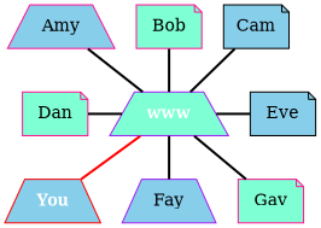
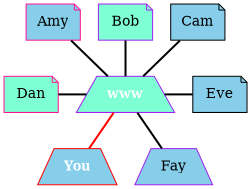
  graph {
    node [color=deeppink fillcolor=skyblue shape=note style=filled]
    edge [style=bold]
-   n1 [label=Amy shape=trapezium]
-   n2 [fillcolor=aquamarine label=Bob]
+   n1 [label=Amy]
+   n2 [color=purple fillcolor=aquamarine label=Bob]
    n3 [color=black label=Cam]
    n4 [fillcolor=aquamarine label=Dan]
    n5 [color=purple fillcolor=aquamarine fontcolor=white fontname=bold label=www shape=trapezium]
    n6 [color=black label=Eve]
    n7 [color=red fontcolor=white fontname=bold label=You shape=trapezium]
    n8 [color=purple label=Fay shape=trapezium]
-   n9 [fillcolor=aquamarine label=Gav]
    subgraph sub_1 {
      rank=same
      n1
      n2
      n3
    }
    subgraph sub_2 {
      rank=same
      n4
      n5
      n6
    }
    subgraph sub_3 {
      rank=same
      n7
      n8
-     n9
    }
    n1 -- n5
    n2 -- n5
    n3 -- n5
    n4 -- n5
    n5 -- n6
    n5 -- n7 [color=red penwidth=2]
    n5 -- n8
-   n5 -- n9
  }
